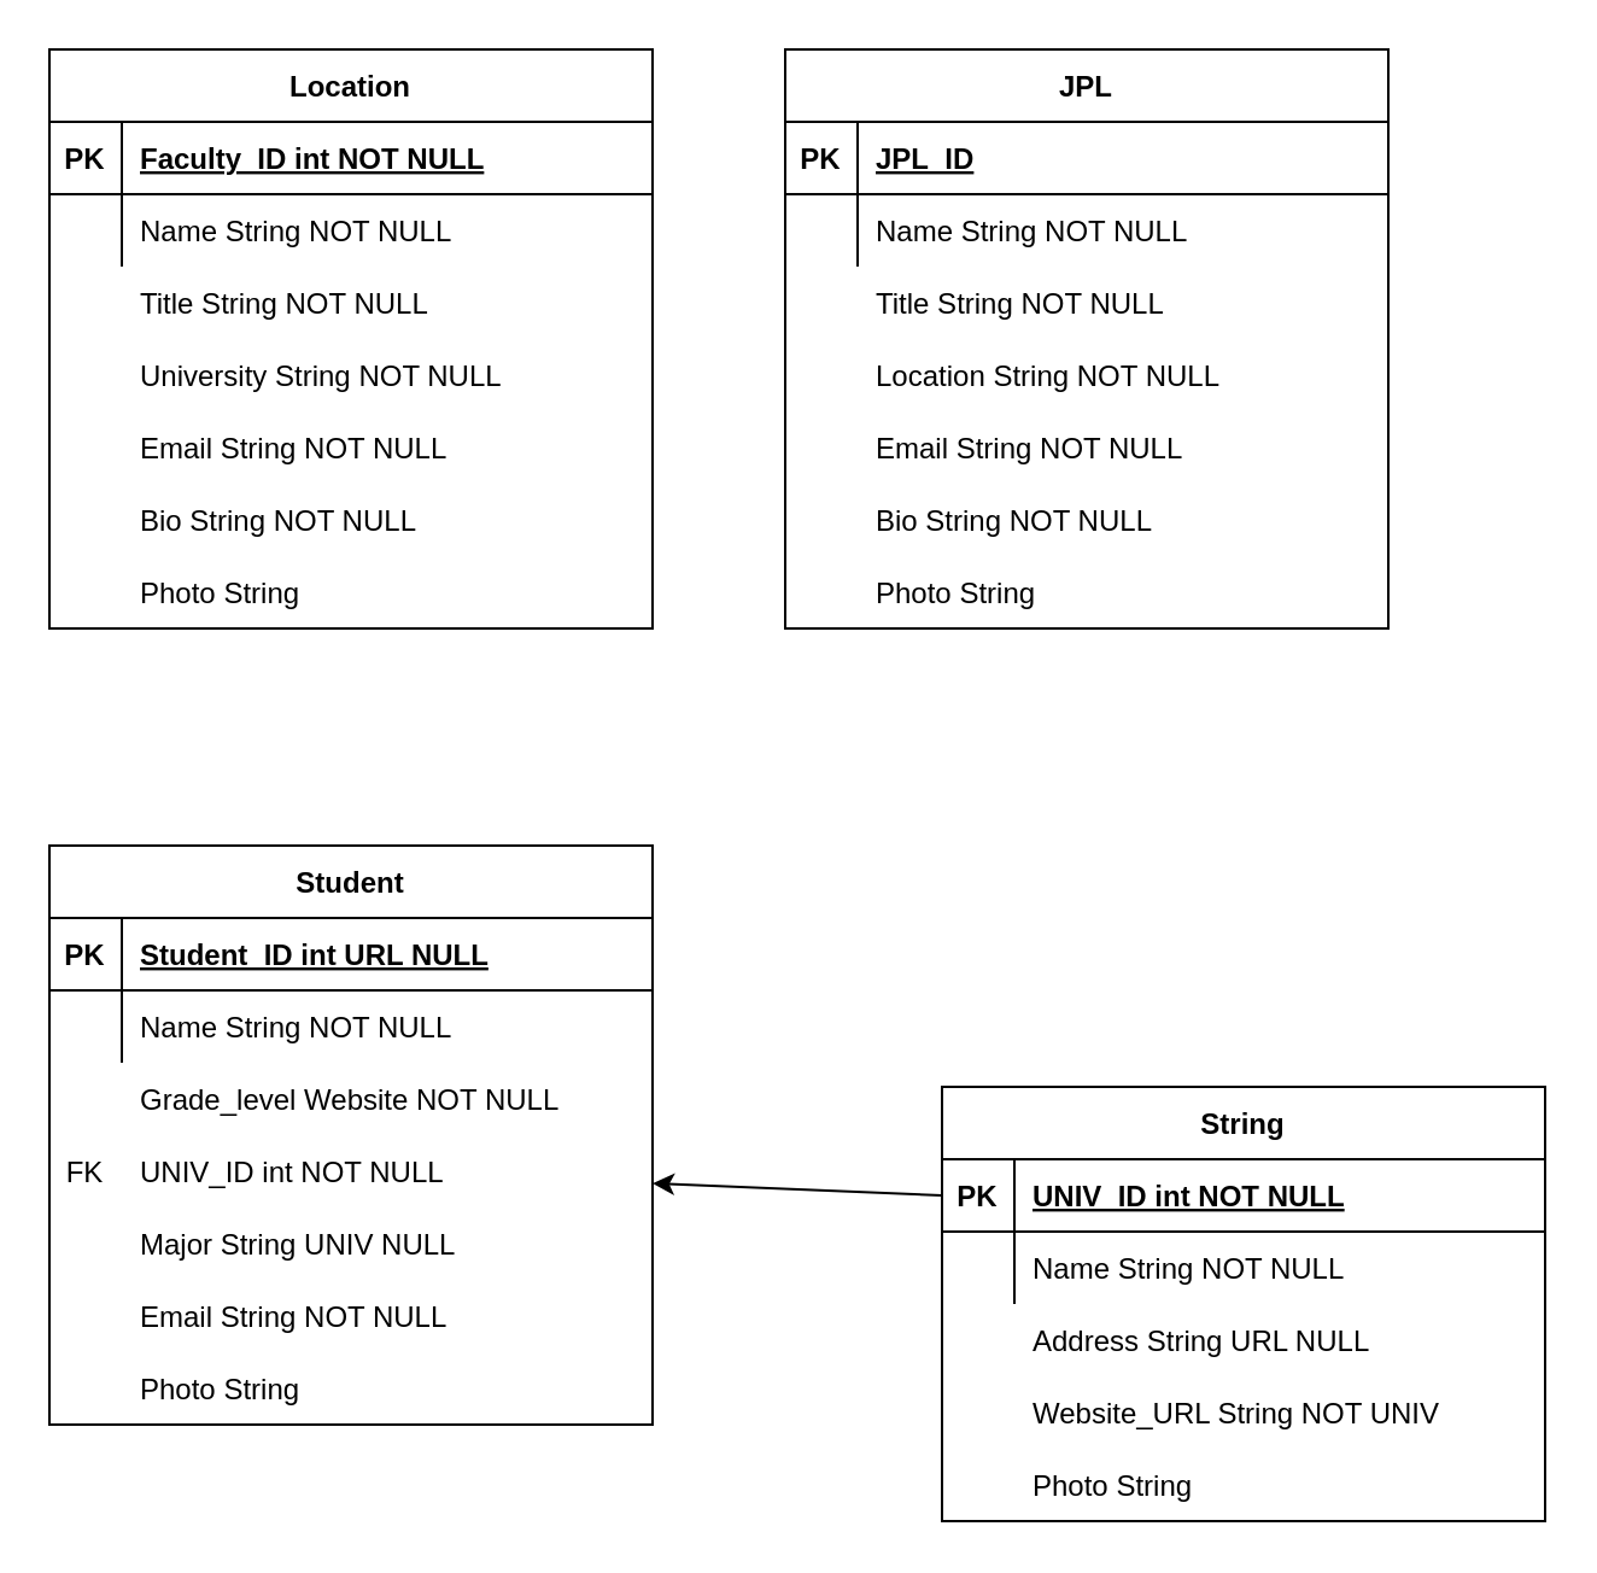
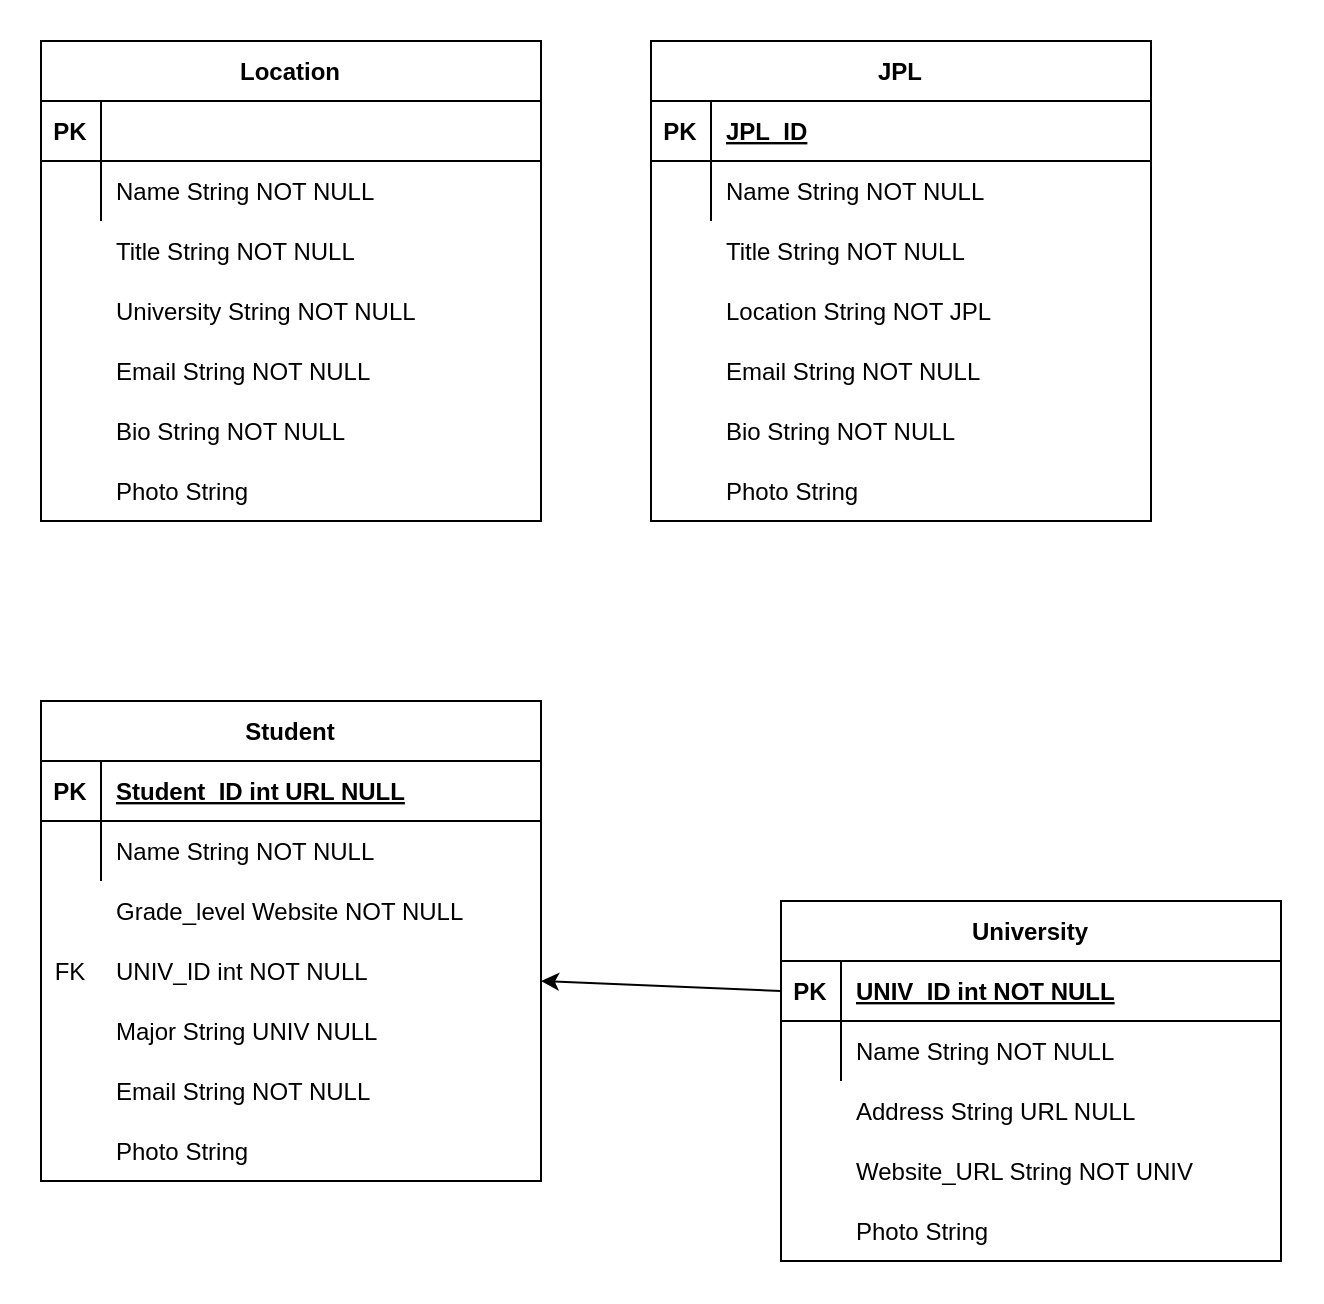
  <mxCell id="0" />
  <mxCell id="1" parent="0" />
  <mxCell id="2" value="Location" style="shape=table;startSize=30;container=1;collapsible=1;childLayout=tableLayout;fixedRows=1;rowLines=0;fontStyle=1;align=center;resizeLast=1;" parent="1" vertex="1"><mxGeometry x="20" y="20" width="250" height="240" as="geometry"><mxRectangle x="120" y="120" width="80" height="30" as="alternateBounds" /></mxGeometry></mxCell>
  <mxCell id="3" value="" style="shape=partialRectangle;collapsible=0;dropTarget=0;pointerEvents=0;fillColor=none;points=[[0,0.5],[1,0.5]];portConstraint=eastwest;top=0;left=0;right=0;bottom=1;" parent="2" vertex="1"><mxGeometry y="30" width="250" height="30" as="geometry" /></mxCell>
  <mxCell id="4" value="PK" style="shape=partialRectangle;overflow=hidden;connectable=0;fillColor=none;top=0;left=0;bottom=0;right=0;fontStyle=1;" parent="3" vertex="1"><mxGeometry width="30" height="30" as="geometry"><mxRectangle width="30" height="30" as="alternateBounds" /></mxGeometry></mxCell>
- <mxCell id="5" value="Faculty_ID int NOT NULL" style="shape=partialRectangle;overflow=hidden;connectable=0;fillColor=none;top=0;left=0;bottom=0;right=0;align=left;spacingLeft=6;fontStyle=5;" parent="3" vertex="1"><mxGeometry x="30" width="220" height="30" as="geometry"><mxRectangle width="220" height="30" as="alternateBounds" /></mxGeometry></mxCell>
  <mxCell id="6" value="" style="shape=partialRectangle;collapsible=0;dropTarget=0;pointerEvents=0;fillColor=none;points=[[0,0.5],[1,0.5]];portConstraint=eastwest;top=0;left=0;right=0;bottom=0;" parent="2" vertex="1"><mxGeometry y="60" width="250" height="30" as="geometry" /></mxCell>
  <mxCell id="7" value="" style="shape=partialRectangle;overflow=hidden;connectable=0;fillColor=none;top=0;left=0;bottom=0;right=0;" parent="6" vertex="1"><mxGeometry width="30" height="30" as="geometry"><mxRectangle width="30" height="30" as="alternateBounds" /></mxGeometry></mxCell>
  <mxCell id="8" value="Name String NOT NULL " style="shape=partialRectangle;overflow=hidden;connectable=0;fillColor=none;top=0;left=0;bottom=0;right=0;align=left;spacingLeft=6;" parent="6" vertex="1"><mxGeometry x="30" width="220" height="30" as="geometry"><mxRectangle width="220" height="30" as="alternateBounds" /></mxGeometry></mxCell>
  <mxCell id="9" value="" style="shape=partialRectangle;overflow=hidden;connectable=0;fillColor=none;top=0;left=0;bottom=0;right=0;" vertex="1" parent="1"><mxGeometry x="20" y="110" width="30" height="30" as="geometry" /></mxCell>
  <mxCell id="10" value="Title String NOT NULL" style="shape=partialRectangle;overflow=hidden;connectable=0;fillColor=none;top=0;left=0;bottom=0;right=0;align=left;spacingLeft=6;" vertex="1" parent="1"><mxGeometry x="50" y="110" width="220" height="30" as="geometry" /></mxCell>
  <mxCell id="11" value="" style="shape=partialRectangle;overflow=hidden;connectable=0;fillColor=none;top=0;left=0;bottom=0;right=0;" vertex="1" parent="1"><mxGeometry x="20" y="140" width="30" height="30" as="geometry" /></mxCell>
  <mxCell id="12" value="University String NOT NULL" style="shape=partialRectangle;overflow=hidden;connectable=0;fillColor=none;top=0;left=0;bottom=0;right=0;align=left;spacingLeft=6;" vertex="1" parent="1"><mxGeometry x="50" y="140" width="220" height="30" as="geometry" /></mxCell>
  <mxCell id="13" value="" style="shape=partialRectangle;overflow=hidden;connectable=0;fillColor=none;top=0;left=0;bottom=0;right=0;" vertex="1" parent="1"><mxGeometry x="20" y="170" width="30" height="30" as="geometry" /></mxCell>
  <mxCell id="14" value="Email String NOT NULL" style="shape=partialRectangle;overflow=hidden;connectable=0;fillColor=none;top=0;left=0;bottom=0;right=0;align=left;spacingLeft=6;" vertex="1" parent="1"><mxGeometry x="50" y="170" width="220" height="30" as="geometry" /></mxCell>
  <mxCell id="15" value="" style="shape=partialRectangle;overflow=hidden;connectable=0;fillColor=none;top=0;left=0;bottom=0;right=0;" vertex="1" parent="1"><mxGeometry x="20" y="200" width="30" height="30" as="geometry" /></mxCell>
  <mxCell id="16" value="Bio String NOT NULL" style="shape=partialRectangle;overflow=hidden;connectable=0;fillColor=none;top=0;left=0;bottom=0;right=0;align=left;spacingLeft=6;" vertex="1" parent="1"><mxGeometry x="50" y="200" width="220" height="30" as="geometry" /></mxCell>
  <mxCell id="17" value="" style="shape=partialRectangle;overflow=hidden;connectable=0;fillColor=none;top=0;left=0;bottom=0;right=0;strokeColor=default;" vertex="1" parent="1"><mxGeometry x="20" y="230" width="30" height="30" as="geometry" /></mxCell>
  <mxCell id="18" value="Photo String " style="shape=partialRectangle;overflow=hidden;connectable=0;fillColor=none;top=0;left=0;bottom=0;right=0;align=left;spacingLeft=6;" vertex="1" parent="1"><mxGeometry x="50" y="230" width="220" height="30" as="geometry" /></mxCell>
  <mxCell id="19" value="JPL" style="shape=table;startSize=30;container=1;collapsible=1;childLayout=tableLayout;fixedRows=1;rowLines=0;fontStyle=1;align=center;resizeLast=1;" vertex="1" parent="1"><mxGeometry x="325" y="20" width="250" height="240" as="geometry"><mxRectangle x="120" y="120" width="80" height="30" as="alternateBounds" /></mxGeometry></mxCell>
  <mxCell id="20" value="" style="shape=partialRectangle;collapsible=0;dropTarget=0;pointerEvents=0;fillColor=none;points=[[0,0.5],[1,0.5]];portConstraint=eastwest;top=0;left=0;right=0;bottom=1;" vertex="1" parent="19"><mxGeometry y="30" width="250" height="30" as="geometry" /></mxCell>
  <mxCell id="21" value="PK" style="shape=partialRectangle;overflow=hidden;connectable=0;fillColor=none;top=0;left=0;bottom=0;right=0;fontStyle=1;" vertex="1" parent="20"><mxGeometry width="30" height="30" as="geometry"><mxRectangle width="30" height="30" as="alternateBounds" /></mxGeometry></mxCell>
  <mxCell id="22" value="JPL_ID" style="shape=partialRectangle;overflow=hidden;connectable=0;fillColor=none;top=0;left=0;bottom=0;right=0;align=left;spacingLeft=6;fontStyle=5;" vertex="1" parent="20"><mxGeometry x="30" width="220" height="30" as="geometry"><mxRectangle width="220" height="30" as="alternateBounds" /></mxGeometry></mxCell>
  <mxCell id="23" value="" style="shape=partialRectangle;collapsible=0;dropTarget=0;pointerEvents=0;fillColor=none;points=[[0,0.5],[1,0.5]];portConstraint=eastwest;top=0;left=0;right=0;bottom=0;" vertex="1" parent="19"><mxGeometry y="60" width="250" height="30" as="geometry" /></mxCell>
  <mxCell id="24" value="" style="shape=partialRectangle;overflow=hidden;connectable=0;fillColor=none;top=0;left=0;bottom=0;right=0;" vertex="1" parent="23"><mxGeometry width="30" height="30" as="geometry"><mxRectangle width="30" height="30" as="alternateBounds" /></mxGeometry></mxCell>
  <mxCell id="25" value="Name String NOT NULL " style="shape=partialRectangle;overflow=hidden;connectable=0;fillColor=none;top=0;left=0;bottom=0;right=0;align=left;spacingLeft=6;" vertex="1" parent="23"><mxGeometry x="30" width="220" height="30" as="geometry"><mxRectangle width="220" height="30" as="alternateBounds" /></mxGeometry></mxCell>
  <mxCell id="26" value="" style="shape=partialRectangle;overflow=hidden;connectable=0;fillColor=none;top=0;left=0;bottom=0;right=0;" vertex="1" parent="1"><mxGeometry x="325" y="110" width="30" height="30" as="geometry" /></mxCell>
  <mxCell id="27" value="Title String NOT NULL" style="shape=partialRectangle;overflow=hidden;connectable=0;fillColor=none;top=0;left=0;bottom=0;right=0;align=left;spacingLeft=6;" vertex="1" parent="1"><mxGeometry x="355" y="110" width="220" height="30" as="geometry" /></mxCell>
  <mxCell id="28" value="" style="shape=partialRectangle;overflow=hidden;connectable=0;fillColor=none;top=0;left=0;bottom=0;right=0;" vertex="1" parent="1"><mxGeometry x="325" y="140" width="30" height="30" as="geometry" /></mxCell>
- <mxCell id="29" value="Location String NOT NULL" style="shape=partialRectangle;overflow=hidden;connectable=0;fillColor=none;top=0;left=0;bottom=0;right=0;align=left;spacingLeft=6;" vertex="1" parent="1"><mxGeometry x="355" y="140" width="220" height="30" as="geometry" /></mxCell>
+ <mxCell id="29" value="Location String NOT JPL" style="shape=partialRectangle;overflow=hidden;connectable=0;fillColor=none;top=0;left=0;bottom=0;right=0;align=left;spacingLeft=6;" vertex="1" parent="1"><mxGeometry x="355" y="140" width="220" height="30" as="geometry" /></mxCell>
  <mxCell id="30" value="" style="shape=partialRectangle;overflow=hidden;connectable=0;fillColor=none;top=0;left=0;bottom=0;right=0;" vertex="1" parent="1"><mxGeometry x="325" y="170" width="30" height="30" as="geometry" /></mxCell>
  <mxCell id="31" value="Email String NOT NULL" style="shape=partialRectangle;overflow=hidden;connectable=0;fillColor=none;top=0;left=0;bottom=0;right=0;align=left;spacingLeft=6;" vertex="1" parent="1"><mxGeometry x="355" y="170" width="220" height="30" as="geometry" /></mxCell>
  <mxCell id="32" value="" style="shape=partialRectangle;overflow=hidden;connectable=0;fillColor=none;top=0;left=0;bottom=0;right=0;" vertex="1" parent="1"><mxGeometry x="325" y="200" width="30" height="30" as="geometry" /></mxCell>
  <mxCell id="33" value="Bio String NOT NULL" style="shape=partialRectangle;overflow=hidden;connectable=0;fillColor=none;top=0;left=0;bottom=0;right=0;align=left;spacingLeft=6;" vertex="1" parent="1"><mxGeometry x="355" y="200" width="220" height="30" as="geometry" /></mxCell>
  <mxCell id="34" value="" style="shape=partialRectangle;overflow=hidden;connectable=0;fillColor=none;top=0;left=0;bottom=0;right=0;strokeColor=default;" vertex="1" parent="1"><mxGeometry x="325" y="230" width="30" height="30" as="geometry" /></mxCell>
  <mxCell id="35" value="Photo String " style="shape=partialRectangle;overflow=hidden;connectable=0;fillColor=none;top=0;left=0;bottom=0;right=0;align=left;spacingLeft=6;" vertex="1" parent="1"><mxGeometry x="355" y="230" width="220" height="30" as="geometry" /></mxCell>
  <mxCell id="36" value="Student" style="shape=table;startSize=30;container=1;collapsible=1;childLayout=tableLayout;fixedRows=1;rowLines=0;fontStyle=1;align=center;resizeLast=1;" vertex="1" parent="1"><mxGeometry x="20" y="350" width="250" height="240" as="geometry"><mxRectangle x="120" y="120" width="80" height="30" as="alternateBounds" /></mxGeometry></mxCell>
  <mxCell id="37" value="" style="shape=partialRectangle;collapsible=0;dropTarget=0;pointerEvents=0;fillColor=none;points=[[0,0.5],[1,0.5]];portConstraint=eastwest;top=0;left=0;right=0;bottom=1;" vertex="1" parent="36"><mxGeometry y="30" width="250" height="30" as="geometry" /></mxCell>
  <mxCell id="38" value="PK" style="shape=partialRectangle;overflow=hidden;connectable=0;fillColor=none;top=0;left=0;bottom=0;right=0;fontStyle=1;" vertex="1" parent="37"><mxGeometry width="30" height="30" as="geometry"><mxRectangle width="30" height="30" as="alternateBounds" /></mxGeometry></mxCell>
  <mxCell id="39" value="Student_ID int URL NULL" style="shape=partialRectangle;overflow=hidden;connectable=0;fillColor=none;top=0;left=0;bottom=0;right=0;align=left;spacingLeft=6;fontStyle=5;" vertex="1" parent="37"><mxGeometry x="30" width="220" height="30" as="geometry"><mxRectangle width="220" height="30" as="alternateBounds" /></mxGeometry></mxCell>
  <mxCell id="40" value="" style="shape=partialRectangle;collapsible=0;dropTarget=0;pointerEvents=0;fillColor=none;points=[[0,0.5],[1,0.5]];portConstraint=eastwest;top=0;left=0;right=0;bottom=0;" vertex="1" parent="36"><mxGeometry y="60" width="250" height="30" as="geometry" /></mxCell>
  <mxCell id="41" value="" style="shape=partialRectangle;overflow=hidden;connectable=0;fillColor=none;top=0;left=0;bottom=0;right=0;" vertex="1" parent="40"><mxGeometry width="30" height="30" as="geometry"><mxRectangle width="30" height="30" as="alternateBounds" /></mxGeometry></mxCell>
  <mxCell id="42" value="Name String NOT NULL " style="shape=partialRectangle;overflow=hidden;connectable=0;fillColor=none;top=0;left=0;bottom=0;right=0;align=left;spacingLeft=6;" vertex="1" parent="40"><mxGeometry x="30" width="220" height="30" as="geometry"><mxRectangle width="220" height="30" as="alternateBounds" /></mxGeometry></mxCell>
  <mxCell id="43" value="" style="shape=partialRectangle;overflow=hidden;connectable=0;fillColor=none;top=0;left=0;bottom=0;right=0;" vertex="1" parent="1"><mxGeometry x="20" y="440" width="30" height="30" as="geometry" /></mxCell>
  <mxCell id="44" value="Grade_level Website NOT NULL" style="shape=partialRectangle;overflow=hidden;connectable=0;fillColor=none;top=0;left=0;bottom=0;right=0;align=left;spacingLeft=6;" vertex="1" parent="1"><mxGeometry x="50" y="440" width="220" height="30" as="geometry" /></mxCell>
  <mxCell id="45" value="FK" style="shape=partialRectangle;overflow=hidden;connectable=0;fillColor=none;top=0;left=0;bottom=0;right=0;" vertex="1" parent="1"><mxGeometry x="20" y="470" width="30" height="30" as="geometry" /></mxCell>
  <mxCell id="46" value="UNIV_ID int NOT NULL" style="shape=partialRectangle;overflow=hidden;connectable=0;fillColor=none;top=0;left=0;bottom=0;right=0;align=left;spacingLeft=6;" vertex="1" parent="1"><mxGeometry x="50" y="470" width="220" height="30" as="geometry" /></mxCell>
  <mxCell id="47" value="" style="shape=partialRectangle;overflow=hidden;connectable=0;fillColor=none;top=0;left=0;bottom=0;right=0;" vertex="1" parent="1"><mxGeometry x="20" y="500" width="30" height="30" as="geometry" /></mxCell>
  <mxCell id="48" value="Major String UNIV NULL" style="shape=partialRectangle;overflow=hidden;connectable=0;fillColor=none;top=0;left=0;bottom=0;right=0;align=left;spacingLeft=6;" vertex="1" parent="1"><mxGeometry x="50" y="500" width="220" height="30" as="geometry" /></mxCell>
  <mxCell id="49" value="" style="shape=partialRectangle;overflow=hidden;connectable=0;fillColor=none;top=0;left=0;bottom=0;right=0;" vertex="1" parent="1"><mxGeometry x="20" y="530" width="30" height="30" as="geometry" /></mxCell>
  <mxCell id="50" value="Email String NOT NULL" style="shape=partialRectangle;overflow=hidden;connectable=0;fillColor=none;top=0;left=0;bottom=0;right=0;align=left;spacingLeft=6;" vertex="1" parent="1"><mxGeometry x="50" y="530" width="220" height="30" as="geometry" /></mxCell>
  <mxCell id="51" value="" style="shape=partialRectangle;overflow=hidden;connectable=0;fillColor=none;top=0;left=0;bottom=0;right=0;strokeColor=default;" vertex="1" parent="1"><mxGeometry x="20" y="560" width="30" height="30" as="geometry" /></mxCell>
  <mxCell id="52" value="Photo String " style="shape=partialRectangle;overflow=hidden;connectable=0;fillColor=none;top=0;left=0;bottom=0;right=0;align=left;spacingLeft=6;" vertex="1" parent="1"><mxGeometry x="50" y="560" width="220" height="30" as="geometry" /></mxCell>
- <mxCell id="53" value="String" style="shape=table;startSize=30;container=1;collapsible=1;childLayout=tableLayout;fixedRows=1;rowLines=0;fontStyle=1;align=center;resizeLast=1;" vertex="1" parent="1"><mxGeometry x="390" y="450" width="250" height="180" as="geometry"><mxRectangle x="120" y="120" width="80" height="30" as="alternateBounds" /></mxGeometry></mxCell>
+ <mxCell id="53" value="University" style="shape=table;startSize=30;container=1;collapsible=1;childLayout=tableLayout;fixedRows=1;rowLines=0;fontStyle=1;align=center;resizeLast=1;" vertex="1" parent="1"><mxGeometry x="390" y="450" width="250" height="180" as="geometry"><mxRectangle x="120" y="120" width="80" height="30" as="alternateBounds" /></mxGeometry></mxCell>
  <mxCell id="54" value="" style="shape=partialRectangle;collapsible=0;dropTarget=0;pointerEvents=0;fillColor=none;points=[[0,0.5],[1,0.5]];portConstraint=eastwest;top=0;left=0;right=0;bottom=1;" vertex="1" parent="53"><mxGeometry y="30" width="250" height="30" as="geometry" /></mxCell>
  <mxCell id="55" value="PK" style="shape=partialRectangle;overflow=hidden;connectable=0;fillColor=none;top=0;left=0;bottom=0;right=0;fontStyle=1;" vertex="1" parent="54"><mxGeometry width="30" height="30" as="geometry"><mxRectangle width="30" height="30" as="alternateBounds" /></mxGeometry></mxCell>
  <mxCell id="56" value="UNIV_ID int NOT NULL" style="shape=partialRectangle;overflow=hidden;connectable=0;fillColor=none;top=0;left=0;bottom=0;right=0;align=left;spacingLeft=6;fontStyle=5;" vertex="1" parent="54"><mxGeometry x="30" width="220" height="30" as="geometry"><mxRectangle width="220" height="30" as="alternateBounds" /></mxGeometry></mxCell>
  <mxCell id="57" value="" style="shape=partialRectangle;collapsible=0;dropTarget=0;pointerEvents=0;fillColor=none;points=[[0,0.5],[1,0.5]];portConstraint=eastwest;top=0;left=0;right=0;bottom=0;" vertex="1" parent="53"><mxGeometry y="60" width="250" height="30" as="geometry" /></mxCell>
  <mxCell id="58" value="" style="shape=partialRectangle;overflow=hidden;connectable=0;fillColor=none;top=0;left=0;bottom=0;right=0;" vertex="1" parent="57"><mxGeometry width="30" height="30" as="geometry"><mxRectangle width="30" height="30" as="alternateBounds" /></mxGeometry></mxCell>
  <mxCell id="59" value="Name String NOT NULL " style="shape=partialRectangle;overflow=hidden;connectable=0;fillColor=none;top=0;left=0;bottom=0;right=0;align=left;spacingLeft=6;" vertex="1" parent="57"><mxGeometry x="30" width="220" height="30" as="geometry"><mxRectangle width="220" height="30" as="alternateBounds" /></mxGeometry></mxCell>
  <mxCell id="60" value="" style="shape=partialRectangle;overflow=hidden;connectable=0;fillColor=none;top=0;left=0;bottom=0;right=0;" vertex="1" parent="1"><mxGeometry x="390" y="540" width="30" height="30" as="geometry" /></mxCell>
  <mxCell id="61" value="Address String URL NULL" style="shape=partialRectangle;overflow=hidden;connectable=0;fillColor=none;top=0;left=0;bottom=0;right=0;align=left;spacingLeft=6;" vertex="1" parent="1"><mxGeometry x="420" y="540" width="220" height="30" as="geometry" /></mxCell>
  <mxCell id="62" value="" style="shape=partialRectangle;overflow=hidden;connectable=0;fillColor=none;top=0;left=0;bottom=0;right=0;" vertex="1" parent="1"><mxGeometry x="390" y="570" width="30" height="30" as="geometry" /></mxCell>
  <mxCell id="63" value="Website_URL String NOT UNIV" style="shape=partialRectangle;overflow=hidden;connectable=0;fillColor=none;top=0;left=0;bottom=0;right=0;align=left;spacingLeft=6;" vertex="1" parent="1"><mxGeometry x="420" y="570" width="220" height="30" as="geometry" /></mxCell>
  <mxCell id="64" value="" style="shape=partialRectangle;overflow=hidden;connectable=0;fillColor=none;top=0;left=0;bottom=0;right=0;strokeColor=default;" vertex="1" parent="1"><mxGeometry x="390" y="600" width="30" height="30" as="geometry" /></mxCell>
  <mxCell id="65" value="Photo String " style="shape=partialRectangle;overflow=hidden;connectable=0;fillColor=none;top=0;left=0;bottom=0;right=0;align=left;spacingLeft=6;" vertex="1" parent="1"><mxGeometry x="420" y="600" width="220" height="30" as="geometry" /></mxCell>
  <mxCell id="66" value="" style="endArrow=classic;html=1;rounded=0;exitX=0;exitY=0.5;exitDx=0;exitDy=0;" edge="1" parent="1" source="54"><mxGeometry width="50" height="50" relative="1" as="geometry"><mxPoint x="290" y="240" as="sourcePoint" /><mxPoint x="270" y="490" as="targetPoint" /></mxGeometry></mxCell>
